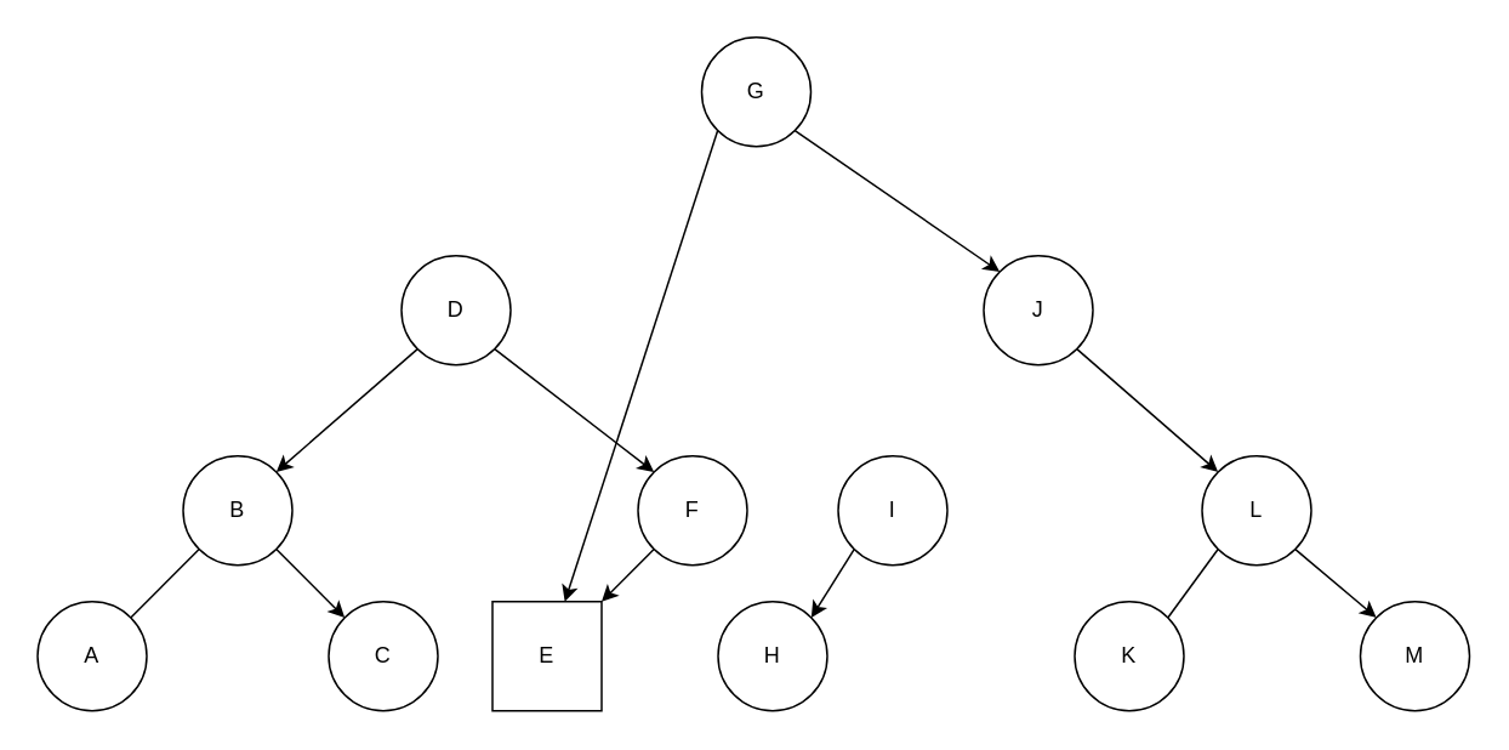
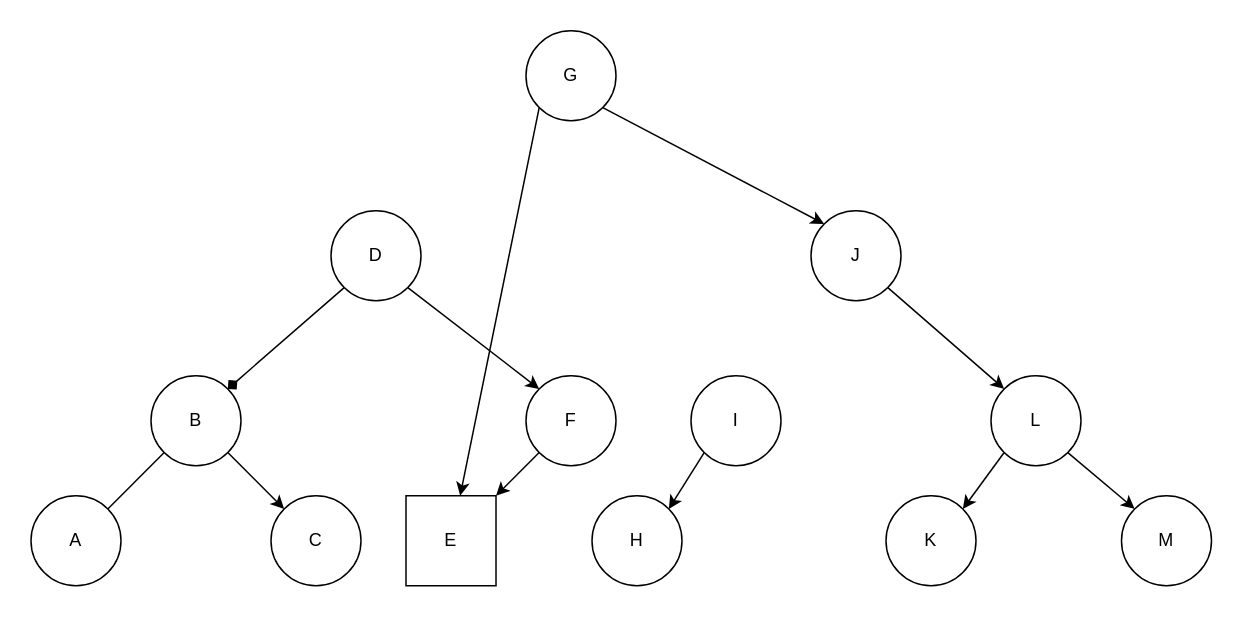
  <mxCell id="0" />
  <mxCell id="1" parent="0" />
- <mxCell id="2" value="G" style="ellipse;whiteSpace=wrap;html=1;aspect=fixed;" vertex="1" parent="1"><mxGeometry x="385" y="20" width="60" height="60" as="geometry" /></mxCell>
+ <mxCell id="2" value="G" style="ellipse;whiteSpace=wrap;html=1;aspect=fixed;" vertex="1" parent="1"><mxGeometry x="350" y="20" width="60" height="60" as="geometry" /></mxCell>
  <mxCell id="3" value="" style="endArrow=classic;html=1;rounded=0;exitX=1;exitY=1;exitDx=0;exitDy=0;entryX=0;entryY=0;entryDx=0;entryDy=0;" edge="1" parent="1" source="2" target="4"><mxGeometry width="50" height="50" relative="1" as="geometry"><mxPoint x="370" y="330" as="sourcePoint" /><mxPoint x="420" y="280" as="targetPoint" /></mxGeometry></mxCell>
  <mxCell id="4" value="J" style="ellipse;whiteSpace=wrap;html=1;aspect=fixed;" vertex="1" parent="1"><mxGeometry x="540" y="140" width="60" height="60" as="geometry" /></mxCell>
  <mxCell id="5" value="D" style="ellipse;whiteSpace=wrap;html=1;aspect=fixed;" vertex="1" parent="1"><mxGeometry x="220" y="140" width="60" height="60" as="geometry" /></mxCell>
  <mxCell id="6" value="" style="endArrow=classic;html=1;rounded=0;exitX=0;exitY=1;exitDx=0;exitDy=0;" edge="1" parent="1" source="2" target="20"><mxGeometry width="50" height="50" relative="1" as="geometry"><mxPoint x="411.213" y="151.213" as="sourcePoint" /><mxPoint x="448.787" y="188.787" as="targetPoint" /></mxGeometry></mxCell>
  <mxCell id="7" value="L" style="ellipse;whiteSpace=wrap;html=1;aspect=fixed;" vertex="1" parent="1"><mxGeometry x="660" y="250" width="60" height="60" as="geometry" /></mxCell>
  <mxCell id="8" value="" style="endArrow=classic;html=1;rounded=0;exitX=1;exitY=1;exitDx=0;exitDy=0;entryX=0;entryY=0;entryDx=0;entryDy=0;" edge="1" parent="1" source="7" target="9"><mxGeometry width="50" height="50" relative="1" as="geometry"><mxPoint x="630" y="490" as="sourcePoint" /><mxPoint x="680" y="440" as="targetPoint" /></mxGeometry></mxCell>
  <mxCell id="9" value="M" style="ellipse;whiteSpace=wrap;html=1;aspect=fixed;" vertex="1" parent="1"><mxGeometry x="747" y="330" width="60" height="60" as="geometry" /></mxCell>
  <mxCell id="10" value="K" style="ellipse;whiteSpace=wrap;html=1;aspect=fixed;" vertex="1" parent="1"><mxGeometry x="590" y="330" width="60" height="60" as="geometry" /></mxCell>
- <mxCell id="11" value="" style="endArrow=none;html=1;rounded=0;exitX=0;exitY=1;exitDx=0;exitDy=0;entryX=1;entryY=0;entryDx=0;entryDy=0;" edge="1" parent="1" source="7" target="10"><mxGeometry width="50" height="50" relative="1" as="geometry"><mxPoint x="671.213" y="311.213" as="sourcePoint" /><mxPoint x="708.787" y="348.787" as="targetPoint" /></mxGeometry></mxCell>
+ <mxCell id="11" value="" style="endArrow=classic;html=1;rounded=0;exitX=0;exitY=1;exitDx=0;exitDy=0;entryX=1;entryY=0;entryDx=0;entryDy=0;" edge="1" parent="1" source="7" target="10"><mxGeometry width="50" height="50" relative="1" as="geometry"><mxPoint x="671.213" y="311.213" as="sourcePoint" /><mxPoint x="708.787" y="348.787" as="targetPoint" /></mxGeometry></mxCell>
  <mxCell id="12" value="B" style="ellipse;whiteSpace=wrap;html=1;aspect=fixed;" vertex="1" parent="1"><mxGeometry x="100" y="250" width="60" height="60" as="geometry" /></mxCell>
  <mxCell id="13" value="" style="endArrow=classic;html=1;rounded=0;exitX=1;exitY=1;exitDx=0;exitDy=0;entryX=0;entryY=0;entryDx=0;entryDy=0;" edge="1" parent="1" source="12" target="14"><mxGeometry width="50" height="50" relative="1" as="geometry"><mxPoint x="120" y="490" as="sourcePoint" /><mxPoint x="170" y="440" as="targetPoint" /></mxGeometry></mxCell>
  <mxCell id="14" value="C" style="ellipse;whiteSpace=wrap;html=1;aspect=fixed;" vertex="1" parent="1"><mxGeometry x="180" y="330" width="60" height="60" as="geometry" /></mxCell>
  <mxCell id="15" value="A" style="ellipse;whiteSpace=wrap;html=1;aspect=fixed;" vertex="1" parent="1"><mxGeometry x="20" y="330" width="60" height="60" as="geometry" /></mxCell>
  <mxCell id="16" value="" style="endArrow=none;html=1;rounded=0;exitX=0;exitY=1;exitDx=0;exitDy=0;entryX=1;entryY=0;entryDx=0;entryDy=0;" edge="1" parent="1" source="12" target="15"><mxGeometry width="50" height="50" relative="1" as="geometry"><mxPoint x="161.213" y="311.213" as="sourcePoint" /><mxPoint x="198.787" y="348.787" as="targetPoint" /></mxGeometry></mxCell>
  <mxCell id="17" value="" style="endArrow=classic;html=1;rounded=0;exitX=1;exitY=1;exitDx=0;exitDy=0;entryX=0;entryY=0;entryDx=0;entryDy=0;" edge="1" parent="1" source="4" target="7"><mxGeometry width="50" height="50" relative="1" as="geometry"><mxPoint x="528.787" y="331.213" as="sourcePoint" /><mxPoint x="491.213" y="368.787" as="targetPoint" /></mxGeometry></mxCell>
- <mxCell id="18" value="" style="endArrow=classic;html=1;rounded=0;exitX=0;exitY=1;exitDx=0;exitDy=0;entryX=1;entryY=0;entryDx=0;entryDy=0;" edge="1" parent="1" source="5" target="12"><mxGeometry width="50" height="50" relative="1" as="geometry"><mxPoint x="491.213" y="231.213" as="sourcePoint" /><mxPoint x="528.787" y="288.787" as="targetPoint" /></mxGeometry></mxCell>
+ <mxCell id="18" value="" style="endArrow=diamond;html=1;rounded=0;exitX=0;exitY=1;exitDx=0;exitDy=0;entryX=1;entryY=0;entryDx=0;entryDy=0;" edge="1" parent="1" source="5" target="12"><mxGeometry width="50" height="50" relative="1" as="geometry"><mxPoint x="491.213" y="231.213" as="sourcePoint" /><mxPoint x="528.787" y="288.787" as="targetPoint" /></mxGeometry></mxCell>
  <mxCell id="19" value="F" style="ellipse;whiteSpace=wrap;html=1;aspect=fixed;" vertex="1" parent="1"><mxGeometry x="350" y="250" width="60" height="60" as="geometry" /></mxCell>
  <mxCell id="20" value="E" style="whiteSpace=wrap;html=1;aspect=fixed;rounded=0;" vertex="1" parent="1"><mxGeometry x="270" y="330" width="60" height="60" as="geometry" /></mxCell>
  <mxCell id="21" value="" style="endArrow=classic;html=1;rounded=0;exitX=0;exitY=1;exitDx=0;exitDy=0;entryX=1;entryY=0;entryDx=0;entryDy=0;" edge="1" parent="1" source="19" target="20"><mxGeometry width="50" height="50" relative="1" as="geometry"><mxPoint x="411.213" y="311.213" as="sourcePoint" /><mxPoint x="448.787" y="348.787" as="targetPoint" /></mxGeometry></mxCell>
  <mxCell id="22" value="I" style="ellipse;whiteSpace=wrap;html=1;aspect=fixed;" vertex="1" parent="1"><mxGeometry x="460" y="250" width="60" height="60" as="geometry" /></mxCell>
  <mxCell id="23" value="H" style="ellipse;whiteSpace=wrap;html=1;aspect=fixed;" vertex="1" parent="1"><mxGeometry x="394" y="330" width="60" height="60" as="geometry" /></mxCell>
  <mxCell id="24" value="" style="endArrow=classic;html=1;rounded=0;exitX=0;exitY=1;exitDx=0;exitDy=0;entryX=1;entryY=0;entryDx=0;entryDy=0;" edge="1" parent="1" source="22" target="23"><mxGeometry width="50" height="50" relative="1" as="geometry"><mxPoint x="501.213" y="481.213" as="sourcePoint" /><mxPoint x="538.787" y="518.787" as="targetPoint" /></mxGeometry></mxCell>
  <mxCell id="25" value="" style="endArrow=classic;html=1;rounded=0;exitX=1;exitY=1;exitDx=0;exitDy=0;entryX=0;entryY=0;entryDx=0;entryDy=0;" edge="1" parent="1" source="5" target="19"><mxGeometry width="50" height="50" relative="1" as="geometry"><mxPoint x="288.787" y="231.213" as="sourcePoint" /><mxPoint x="161.213" y="268.787" as="targetPoint" /></mxGeometry></mxCell>
